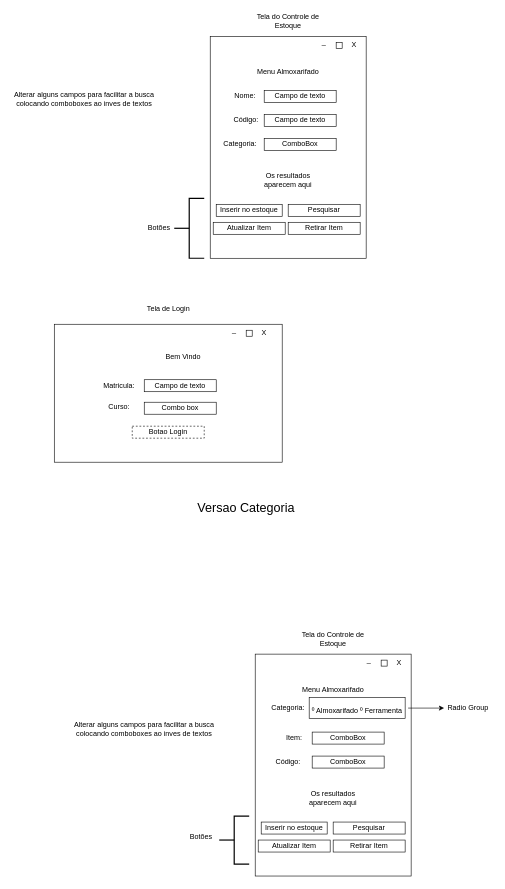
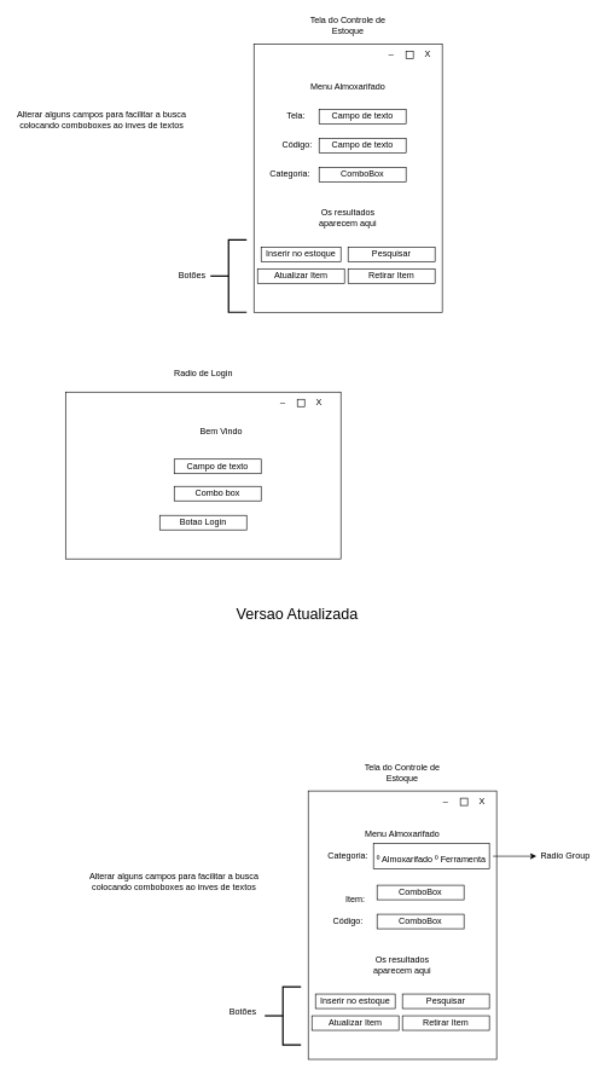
  <mxCell id="0" />
  <mxCell id="1" parent="0" />
  <mxCell id="2" value="" style="rounded=0;whiteSpace=wrap;html=1;" parent="1" vertex="1"><mxGeometry x="350" y="60" width="260" height="370" as="geometry" /></mxCell>
  <mxCell id="3" value="Menu Almoxarifado" style="text;html=1;strokeColor=none;fillColor=none;align=center;verticalAlign=middle;whiteSpace=wrap;rounded=0;" parent="1" vertex="1"><mxGeometry x="400" y="110" width="160" height="20" as="geometry" /></mxCell>
  <mxCell id="4" value="" style="rounded=0;whiteSpace=wrap;html=1;" parent="1" vertex="1"><mxGeometry x="560" y="70" width="10" height="10" as="geometry" /></mxCell>
  <mxCell id="5" value="X" style="text;html=1;strokeColor=none;fillColor=none;align=center;verticalAlign=middle;whiteSpace=wrap;rounded=0;" parent="1" vertex="1"><mxGeometry x="570" y="65" width="40" height="20" as="geometry" /></mxCell>
  <mxCell id="6" value="_" style="text;html=1;strokeColor=none;fillColor=none;align=center;verticalAlign=middle;whiteSpace=wrap;rounded=0;" parent="1" vertex="1"><mxGeometry x="520" y="60" width="40" height="20" as="geometry" /></mxCell>
  <mxCell id="7" value="Campo de texto" style="rounded=0;whiteSpace=wrap;html=1;" parent="1" vertex="1"><mxGeometry x="440" y="150" width="120" height="20" as="geometry" /></mxCell>
- <mxCell id="8" value="Nome:&amp;nbsp;" style="text;html=1;strokeColor=none;fillColor=none;align=center;verticalAlign=middle;whiteSpace=wrap;rounded=0;" parent="1" vertex="1"><mxGeometry x="390" y="150" width="40" height="20" as="geometry" /></mxCell>
+ <mxCell id="8" value="Tela:&amp;nbsp;" style="text;html=1;strokeColor=none;fillColor=none;align=center;verticalAlign=middle;whiteSpace=wrap;rounded=0;" parent="1" vertex="1"><mxGeometry x="390" y="150" width="40" height="20" as="geometry" /></mxCell>
  <mxCell id="9" value="Campo de texto" style="rounded=0;whiteSpace=wrap;html=1;" parent="1" vertex="1"><mxGeometry x="440" y="190" width="120" height="20" as="geometry" /></mxCell>
  <mxCell id="10" value="Código:" style="text;html=1;strokeColor=none;fillColor=none;align=center;verticalAlign=middle;whiteSpace=wrap;rounded=0;" parent="1" vertex="1"><mxGeometry x="390" y="190" width="40" height="20" as="geometry" /></mxCell>
  <mxCell id="11" value="Categoria:" style="text;html=1;strokeColor=none;fillColor=none;align=center;verticalAlign=middle;whiteSpace=wrap;rounded=0;" parent="1" vertex="1"><mxGeometry x="380" y="230" width="40" height="20" as="geometry" /></mxCell>
  <mxCell id="12" value="ComboBox" style="rounded=0;whiteSpace=wrap;html=1;" parent="1" vertex="1"><mxGeometry x="440" y="230" width="120" height="20" as="geometry" /></mxCell>
  <mxCell id="13" value="Inserir no estoque" style="rounded=0;whiteSpace=wrap;html=1;" parent="1" vertex="1"><mxGeometry x="360" y="340" width="110" height="20" as="geometry" /></mxCell>
  <mxCell id="14" value="Pesquisar" style="rounded=0;whiteSpace=wrap;html=1;" parent="1" vertex="1"><mxGeometry x="480" y="340" width="120" height="20" as="geometry" /></mxCell>
  <mxCell id="15" value="Retirar Item" style="rounded=0;whiteSpace=wrap;html=1;" parent="1" vertex="1"><mxGeometry x="480" y="370" width="120" height="20" as="geometry" /></mxCell>
  <mxCell id="16" value="Os resultados aparecem aqui" style="text;html=1;strokeColor=none;fillColor=none;align=center;verticalAlign=middle;whiteSpace=wrap;rounded=0;" parent="1" vertex="1"><mxGeometry x="420" y="290" width="120" height="20" as="geometry" /></mxCell>
  <mxCell id="17" value="Atualizar Item" style="rounded=0;whiteSpace=wrap;html=1;" parent="1" vertex="1"><mxGeometry x="355" y="370" width="120" height="20" as="geometry" /></mxCell>
  <mxCell id="18" value="" style="rounded=0;whiteSpace=wrap;html=1;" parent="1" vertex="1"><mxGeometry x="90" y="540" width="380" height="230" as="geometry" /></mxCell>
  <mxCell id="19" value="X" style="text;html=1;strokeColor=none;fillColor=none;align=center;verticalAlign=middle;whiteSpace=wrap;rounded=0;" parent="1" vertex="1"><mxGeometry x="420" y="545" width="40" height="20" as="geometry" /></mxCell>
  <mxCell id="20" value="_" style="text;html=1;strokeColor=none;fillColor=none;align=center;verticalAlign=middle;whiteSpace=wrap;rounded=0;" parent="1" vertex="1"><mxGeometry x="370" y="540" width="40" height="20" as="geometry" /></mxCell>
  <mxCell id="21" value="" style="rounded=0;whiteSpace=wrap;html=1;" parent="1" vertex="1"><mxGeometry x="410" y="550" width="10" height="10" as="geometry" /></mxCell>
  <mxCell id="22" value="Bem Vindo" style="text;html=1;strokeColor=none;fillColor=none;align=center;verticalAlign=middle;whiteSpace=wrap;rounded=0;" parent="1" vertex="1"><mxGeometry x="250" y="580" width="110" height="30" as="geometry" /></mxCell>
- <mxCell id="23" value="Matricula:&amp;nbsp;" style="text;html=1;strokeColor=none;fillColor=none;align=center;verticalAlign=middle;whiteSpace=wrap;rounded=0;" parent="1" vertex="1"><mxGeometry x="170" y="627.5" width="60" height="30" as="geometry" /></mxCell>
- <mxCell id="24" value="Curso:&amp;nbsp;" style="text;html=1;strokeColor=none;fillColor=none;align=center;verticalAlign=middle;whiteSpace=wrap;rounded=0;" parent="1" vertex="1"><mxGeometry x="170" y="665" width="60" height="25" as="geometry" /></mxCell>
  <mxCell id="25" value="Campo de texto" style="rounded=0;whiteSpace=wrap;html=1;" parent="1" vertex="1"><mxGeometry x="240" y="632.5" width="120" height="20" as="geometry" /></mxCell>
  <mxCell id="26" value="Combo box" style="rounded=0;whiteSpace=wrap;html=1;" parent="1" vertex="1"><mxGeometry x="240" y="670" width="120" height="20" as="geometry" /></mxCell>
  <mxCell id="27" value="Botões" style="text;html=1;strokeColor=none;fillColor=none;align=center;verticalAlign=middle;whiteSpace=wrap;rounded=0;" parent="1" vertex="1"><mxGeometry x="235" y="365" width="60" height="30" as="geometry" /></mxCell>
  <mxCell id="28" value="" style="strokeWidth=2;html=1;shape=mxgraph.flowchart.annotation_2;align=left;labelPosition=right;pointerEvents=1;" parent="1" vertex="1"><mxGeometry x="290" y="330" width="50" height="100" as="geometry" /></mxCell>
- <mxCell id="29" value="Botao Login" style="rounded=0;whiteSpace=wrap;html=1;dashed=1;" parent="1" vertex="1"><mxGeometry x="220" y="710" width="120" height="20" as="geometry" /></mxCell>
+ <mxCell id="29" value="Botao Login" style="rounded=0;whiteSpace=wrap;html=1;" parent="1" vertex="1"><mxGeometry x="220" y="710" width="120" height="20" as="geometry" /></mxCell>
  <mxCell id="30" value="Tela do Controle de Estoque" style="text;html=1;strokeColor=none;fillColor=none;align=center;verticalAlign=middle;whiteSpace=wrap;rounded=0;" parent="1" vertex="1"><mxGeometry x="410" y="20" width="140" height="30" as="geometry" /></mxCell>
- <mxCell id="31" value="Tela de Login" style="text;html=1;strokeColor=none;fillColor=none;align=center;verticalAlign=middle;whiteSpace=wrap;rounded=0;" parent="1" vertex="1"><mxGeometry x="197.5" y="500" width="165" height="30" as="geometry" /></mxCell>
+ <mxCell id="31" value="Radio de Login" style="text;html=1;strokeColor=none;fillColor=none;align=center;verticalAlign=middle;whiteSpace=wrap;rounded=0;" parent="1" vertex="1"><mxGeometry x="197.5" y="500" width="165" height="30" as="geometry" /></mxCell>
  <mxCell id="32" value="Alterar alguns campos para facilitar a busca colocando comboboxes ao inves de textos" style="text;html=1;strokeColor=none;fillColor=none;align=center;verticalAlign=middle;whiteSpace=wrap;rounded=0;" vertex="1" parent="1"><mxGeometry x="20" y="130" width="240" height="70" as="geometry" /></mxCell>
- <mxCell id="33" value="&lt;font style=&quot;font-size: 21px&quot;&gt;Versao Categoria&lt;/font&gt;" style="text;html=1;strokeColor=none;fillColor=none;align=center;verticalAlign=middle;whiteSpace=wrap;rounded=0;" vertex="1" parent="1"><mxGeometry x="300" y="830" width="220" height="30" as="geometry" /></mxCell>
+ <mxCell id="33" value="&lt;font style=&quot;font-size: 21px&quot;&gt;Versao Atualizada&lt;/font&gt;" style="text;html=1;strokeColor=none;fillColor=none;align=center;verticalAlign=middle;whiteSpace=wrap;rounded=0;" vertex="1" parent="1"><mxGeometry x="300" y="830" width="220" height="30" as="geometry" /></mxCell>
  <mxCell id="34" value="" style="rounded=0;whiteSpace=wrap;html=1;" vertex="1" parent="1"><mxGeometry x="425" y="1090" width="260" height="370" as="geometry" /></mxCell>
  <mxCell id="35" value="Menu Almoxarifado" style="text;html=1;strokeColor=none;fillColor=none;align=center;verticalAlign=middle;whiteSpace=wrap;rounded=0;" vertex="1" parent="1"><mxGeometry x="475" y="1140" width="160" height="20" as="geometry" /></mxCell>
  <mxCell id="36" value="" style="rounded=0;whiteSpace=wrap;html=1;" vertex="1" parent="1"><mxGeometry x="635" y="1100" width="10" height="10" as="geometry" /></mxCell>
  <mxCell id="37" value="X" style="text;html=1;strokeColor=none;fillColor=none;align=center;verticalAlign=middle;whiteSpace=wrap;rounded=0;" vertex="1" parent="1"><mxGeometry x="645" y="1095" width="40" height="20" as="geometry" /></mxCell>
  <mxCell id="38" value="_" style="text;html=1;strokeColor=none;fillColor=none;align=center;verticalAlign=middle;whiteSpace=wrap;rounded=0;" vertex="1" parent="1"><mxGeometry x="595" y="1090" width="40" height="20" as="geometry" /></mxCell>
- <mxCell id="39" value="Item:" style="text;html=1;strokeColor=none;fillColor=none;align=center;verticalAlign=middle;whiteSpace=wrap;rounded=0;" vertex="1" parent="1"><mxGeometry x="470" y="1220" width="40" height="20" as="geometry" /></mxCell>
+ <mxCell id="39" value="Item:" style="text;html=1;strokeColor=none;fillColor=none;align=center;verticalAlign=middle;whiteSpace=wrap;rounded=0;" vertex="1" parent="1"><mxGeometry x="470" y="1230" width="40" height="20" as="geometry" /></mxCell>
  <mxCell id="40" value="ComboBox" style="rounded=0;whiteSpace=wrap;html=1;" vertex="1" parent="1"><mxGeometry x="520" y="1220" width="120" height="20" as="geometry" /></mxCell>
  <mxCell id="41" value="Código:" style="text;html=1;strokeColor=none;fillColor=none;align=center;verticalAlign=middle;whiteSpace=wrap;rounded=0;" vertex="1" parent="1"><mxGeometry x="460" y="1260" width="40" height="20" as="geometry" /></mxCell>
  <mxCell id="42" value="Categoria:" style="text;html=1;strokeColor=none;fillColor=none;align=center;verticalAlign=middle;whiteSpace=wrap;rounded=0;" vertex="1" parent="1"><mxGeometry x="460" y="1170" width="40" height="20" as="geometry" /></mxCell>
  <mxCell id="43" value="ComboBox" style="rounded=0;whiteSpace=wrap;html=1;" vertex="1" parent="1"><mxGeometry x="520" y="1260" width="120" height="20" as="geometry" /></mxCell>
  <mxCell id="44" value="Inserir no estoque" style="rounded=0;whiteSpace=wrap;html=1;" vertex="1" parent="1"><mxGeometry x="435" y="1370" width="110" height="20" as="geometry" /></mxCell>
  <mxCell id="45" value="Pesquisar" style="rounded=0;whiteSpace=wrap;html=1;" vertex="1" parent="1"><mxGeometry x="555" y="1370" width="120" height="20" as="geometry" /></mxCell>
  <mxCell id="46" value="Retirar Item" style="rounded=0;whiteSpace=wrap;html=1;" vertex="1" parent="1"><mxGeometry x="555" y="1400" width="120" height="20" as="geometry" /></mxCell>
  <mxCell id="47" value="Os resultados aparecem aqui" style="text;html=1;strokeColor=none;fillColor=none;align=center;verticalAlign=middle;whiteSpace=wrap;rounded=0;" vertex="1" parent="1"><mxGeometry x="495" y="1320" width="120" height="20" as="geometry" /></mxCell>
  <mxCell id="48" value="Atualizar Item" style="rounded=0;whiteSpace=wrap;html=1;" vertex="1" parent="1"><mxGeometry x="430" y="1400" width="120" height="20" as="geometry" /></mxCell>
  <mxCell id="49" value="Botões" style="text;html=1;strokeColor=none;fillColor=none;align=center;verticalAlign=middle;whiteSpace=wrap;rounded=0;" vertex="1" parent="1"><mxGeometry x="305" y="1380" width="60" height="30" as="geometry" /></mxCell>
  <mxCell id="50" value="" style="strokeWidth=2;html=1;shape=mxgraph.flowchart.annotation_2;align=left;labelPosition=right;pointerEvents=1;" vertex="1" parent="1"><mxGeometry x="365" y="1360" width="50" height="80" as="geometry" /></mxCell>
  <mxCell id="51" value="Tela do Controle de Estoque" style="text;html=1;strokeColor=none;fillColor=none;align=center;verticalAlign=middle;whiteSpace=wrap;rounded=0;" vertex="1" parent="1"><mxGeometry x="485" y="1050" width="140" height="30" as="geometry" /></mxCell>
  <mxCell id="52" value="Alterar alguns campos para facilitar a busca colocando comboboxes ao inves de textos" style="text;html=1;strokeColor=none;fillColor=none;align=center;verticalAlign=middle;whiteSpace=wrap;rounded=0;" vertex="1" parent="1"><mxGeometry x="120" y="1180" width="240" height="70" as="geometry" /></mxCell>
  <mxCell id="53" value="&lt;font style=&quot;font-size: 12px&quot;&gt;º Almoxarifado&amp;nbsp;&lt;/font&gt;&lt;span style=&quot;font-size: 12px&quot;&gt;º Ferramenta&lt;/span&gt;" style="rounded=0;whiteSpace=wrap;html=1;fontSize=21;" vertex="1" parent="1"><mxGeometry x="515" y="1162.5" width="160" height="35" as="geometry" /></mxCell>
  <mxCell id="54" value="" style="endArrow=classic;html=1;rounded=0;fontSize=12;" edge="1" parent="1"><mxGeometry width="50" height="50" relative="1" as="geometry"><mxPoint x="680" y="1180" as="sourcePoint" /><mxPoint x="740" y="1180" as="targetPoint" /></mxGeometry></mxCell>
  <mxCell id="55" value="Radio Group" style="text;html=1;strokeColor=none;fillColor=none;align=center;verticalAlign=middle;whiteSpace=wrap;rounded=0;fontSize=12;" vertex="1" parent="1"><mxGeometry x="740" y="1165" width="80" height="30" as="geometry" /></mxCell>
